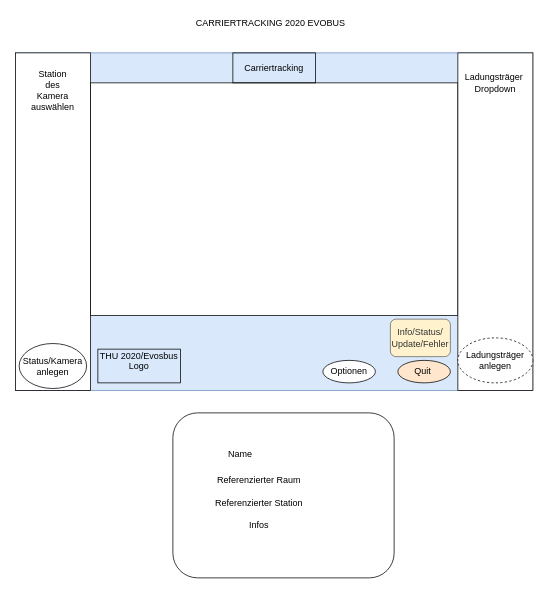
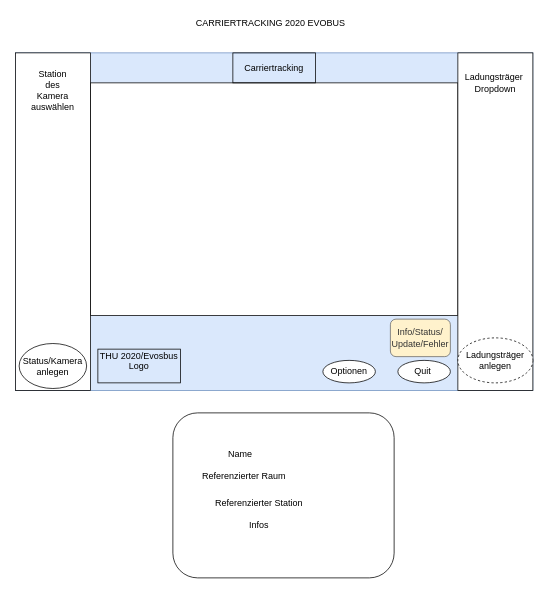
  <mxCell id="0" />
  <mxCell id="1" parent="0" />
  <mxCell id="2" value="" style="rounded=0;whiteSpace=wrap;html=1;fillColor=#dae8fc;strokeColor=#6c8ebf;" parent="1" vertex="1"><mxGeometry x="20" y="70" width="690" height="450" as="geometry" /></mxCell>
  <mxCell id="3" value="" style="rounded=0;whiteSpace=wrap;html=1;" parent="1" vertex="1"><mxGeometry x="120" y="110" width="490" height="310" as="geometry" /></mxCell>
  <mxCell id="4" value="" style="rounded=0;whiteSpace=wrap;html=1;" parent="1" vertex="1"><mxGeometry x="110" y="150" height="370" as="geometry" /></mxCell>
  <mxCell id="5" value="Info/Status/&lt;br&gt;Update/Fehler" style="rounded=1;whiteSpace=wrap;html=1;fillColor=#fff2cc;strokeColor=#666666;fontColor=#333333;" parent="1" vertex="1"><mxGeometry x="520" y="425" width="80" height="50" as="geometry" /></mxCell>
  <mxCell id="6" value="" style="rounded=0;whiteSpace=wrap;html=1;" parent="1" vertex="1"><mxGeometry x="610" y="70" width="100" height="450" as="geometry" /></mxCell>
  <mxCell id="7" value="" style="rounded=0;whiteSpace=wrap;html=1;" parent="1" vertex="1"><mxGeometry x="20" y="70" width="100" height="450" as="geometry" /></mxCell>
  <mxCell id="8" value="Station des Kamera auswählen" style="text;html=1;strokeColor=none;fillColor=none;align=center;verticalAlign=middle;whiteSpace=wrap;rounded=0;" parent="1" vertex="1"><mxGeometry x="50" y="110" width="40" height="20" as="geometry" /></mxCell>
  <mxCell id="9" value="Ladungsträger&amp;nbsp;&lt;br&gt;Dropdown" style="text;html=1;strokeColor=none;fillColor=none;align=center;verticalAlign=middle;whiteSpace=wrap;rounded=0;" parent="1" vertex="1"><mxGeometry x="640" y="100" width="40" height="20" as="geometry" /></mxCell>
  <mxCell id="10" value="Status/Kamera anlegen" style="ellipse;whiteSpace=wrap;html=1;" parent="1" vertex="1"><mxGeometry x="25" y="457.5" width="90" height="60" as="geometry" /></mxCell>
  <mxCell id="11" value="Ladungsträger anlegen" style="ellipse;whiteSpace=wrap;html=1;dashed=1;" parent="1" vertex="1"><mxGeometry x="610" y="450" width="100" height="60" as="geometry" /></mxCell>
  <mxCell id="12" value="" style="rounded=1;whiteSpace=wrap;html=1;" parent="1" vertex="1"><mxGeometry x="230" y="550" width="295" height="220" as="geometry" /></mxCell>
  <mxCell id="13" value="Name" style="text;html=1;strokeColor=none;fillColor=none;align=center;verticalAlign=middle;whiteSpace=wrap;rounded=0;" parent="1" vertex="1"><mxGeometry x="270" y="595" width="100" height="20" as="geometry" /></mxCell>
- <mxCell id="14" value="Referenzierter Raum" style="text;html=1;strokeColor=none;fillColor=none;align=center;verticalAlign=middle;whiteSpace=wrap;rounded=0;" parent="1" vertex="1"><mxGeometry x="270" y="630" width="150" height="20" as="geometry" /></mxCell>
+ <mxCell id="14" value="Referenzierter Raum" style="text;html=1;strokeColor=none;fillColor=none;align=center;verticalAlign=middle;whiteSpace=wrap;rounded=0;" parent="1" vertex="1"><mxGeometry x="250" y="625" width="150" height="20" as="geometry" /></mxCell>
  <mxCell id="15" value="Referenzierter Station" style="text;html=1;strokeColor=none;fillColor=none;align=center;verticalAlign=middle;whiteSpace=wrap;rounded=0;" parent="1" vertex="1"><mxGeometry x="270" y="660" width="150" height="20" as="geometry" /></mxCell>
  <mxCell id="16" value="Infos" style="text;html=1;strokeColor=none;fillColor=none;align=center;verticalAlign=middle;whiteSpace=wrap;rounded=0;" parent="1" vertex="1"><mxGeometry x="270" y="690" width="150" height="20" as="geometry" /></mxCell>
  <mxCell id="17" value="THU 2020/Evosbus Logo&lt;span style=&quot;color: rgba(0 , 0 , 0 , 0) ; font-family: monospace ; font-size: 0px&quot;&gt;%3CmxGraphModel%3E%3Croot%3E%3CmxCell%20id%3D%220%22%2F%3E%3CmxCell%20id%3D%221%22%20parent%3D%220%22%2F%3E%3CmxCell%20id%3D%222%22%20value%3D%22Referenzierter%20Raum%22%20style%3D%22text%3Bhtml%3D1%3BstrokeColor%3Dnone%3BfillColor%3Dnone%3Balign%3Dcenter%3BverticalAlign%3Dmiddle%3BwhiteSpace%3Dwrap%3Brounded%3D0%3B%22%20vertex%3D%221%22%20parent%3D%221%22%3E%3CmxGeometry%20x%3D%22330%22%20y%3D%22620%22%20width%3D%22150%22%20height%3D%2220%22%20as%3D%22geometry%22%2F%3E%3C%2FmxCell%3E%3C%2Froot%3E%3C%2FmxGraphModel%3E&lt;br&gt;Evoe&lt;br&gt;&lt;/span&gt;" style="text;html=1;fillColor=none;align=center;verticalAlign=middle;whiteSpace=wrap;rounded=0;strokeColor=#000000;" parent="1" vertex="1"><mxGeometry x="130" y="465" width="110" height="45" as="geometry" /></mxCell>
  <mxCell id="18" value="Carriertracking" style="text;html=1;fillColor=none;align=center;verticalAlign=middle;whiteSpace=wrap;rounded=0;strokeColor=#000000;" parent="1" vertex="1"><mxGeometry x="310" y="70" width="110" height="40" as="geometry" /></mxCell>
  <mxCell id="19" value="CARRIERTRACKING 2020 EVOBUS" style="text;html=1;align=center;verticalAlign=middle;resizable=0;points=[];autosize=1;" parent="1" vertex="1"><mxGeometry x="255" y="20" width="210" height="20" as="geometry" /></mxCell>
  <mxCell id="20" value="Optionen" style="ellipse;whiteSpace=wrap;html=1;" parent="1" vertex="1"><mxGeometry x="430" y="480" width="70" height="30" as="geometry" /></mxCell>
- <mxCell id="21" value="Quit&amp;nbsp;" style="ellipse;whiteSpace=wrap;html=1;fillColor=#ffe6cc;" parent="1" vertex="1"><mxGeometry x="530" y="480" width="70" height="30" as="geometry" /></mxCell>
+ <mxCell id="21" value="Quit&amp;nbsp;" style="ellipse;whiteSpace=wrap;html=1;" parent="1" vertex="1"><mxGeometry x="530" y="480" width="70" height="30" as="geometry" /></mxCell>
